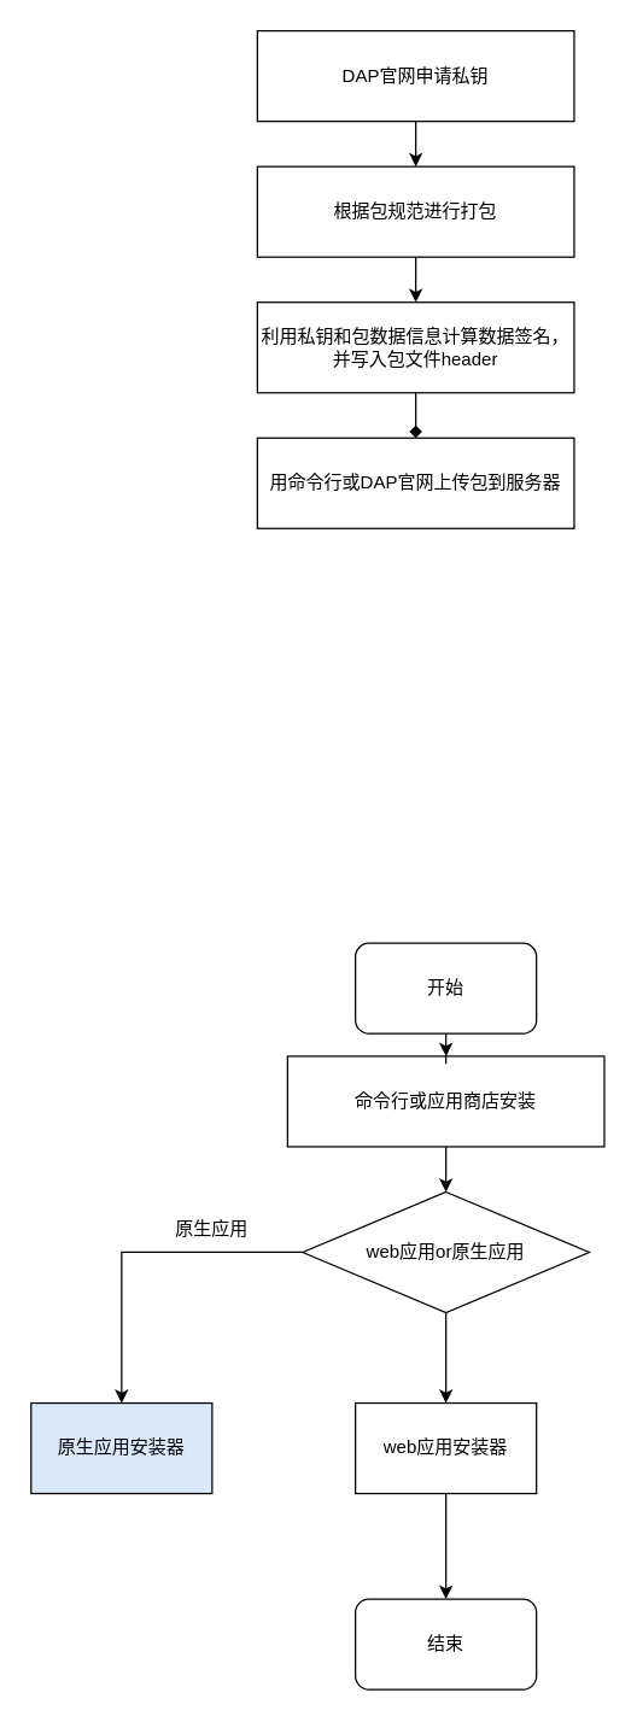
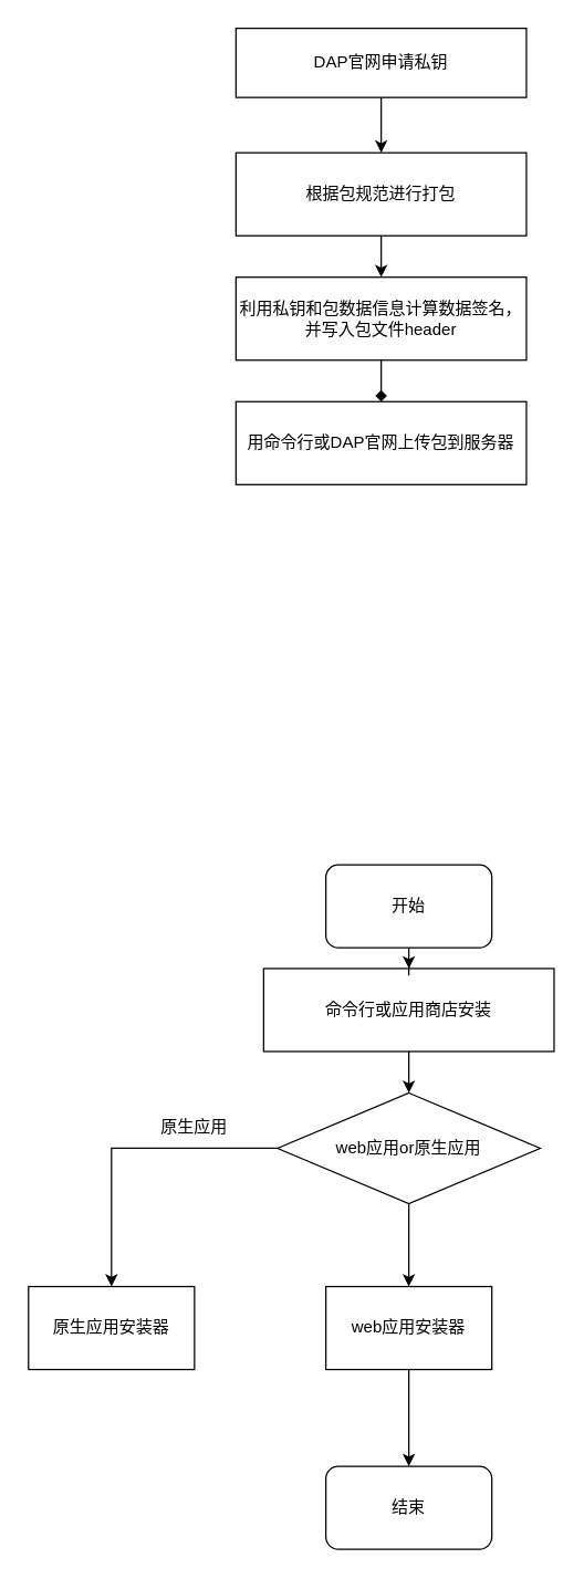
  <mxCell id="0" />
  <mxCell id="1" parent="0" />
  <mxCell id="2" value="" style="edgeStyle=orthogonalEdgeStyle;rounded=0;orthogonalLoop=1;jettySize=auto;html=1;" edge="1" parent="1" source="3" target="5"><mxGeometry relative="1" as="geometry" /></mxCell>
- <mxCell id="3" value="DAP官网申请私钥" style="rounded=0;whiteSpace=wrap;html=1;" vertex="1" parent="1"><mxGeometry x="170" y="20" width="210" height="60" as="geometry" /></mxCell>
+ <mxCell id="3" value="DAP官网申请私钥" style="rounded=0;whiteSpace=wrap;html=1;" vertex="1" parent="1"><mxGeometry x="170" y="20" width="210" height="50" as="geometry" /></mxCell>
  <mxCell id="4" value="" style="edgeStyle=orthogonalEdgeStyle;rounded=0;orthogonalLoop=1;jettySize=auto;html=1;" edge="1" parent="1" source="5" target="7"><mxGeometry relative="1" as="geometry" /></mxCell>
  <mxCell id="5" value="根据包规范进行打包" style="rounded=0;whiteSpace=wrap;html=1;" vertex="1" parent="1"><mxGeometry x="170" y="110" width="210" height="60" as="geometry" /></mxCell>
  <mxCell id="6" value="" style="edgeStyle=orthogonalEdgeStyle;rounded=0;orthogonalLoop=1;jettySize=auto;html=1;endArrow=diamond;" edge="1" parent="1" source="7" target="8"><mxGeometry relative="1" as="geometry" /></mxCell>
  <mxCell id="7" value="利用私钥和包数据信息计算数据签名，并写入包文件header" style="rounded=0;whiteSpace=wrap;html=1;" vertex="1" parent="1"><mxGeometry x="170" y="200" width="210" height="60" as="geometry" /></mxCell>
  <mxCell id="8" value="用命令行或DAP官网上传包到服务器" style="rounded=0;whiteSpace=wrap;html=1;" vertex="1" parent="1"><mxGeometry x="170" y="290" width="210" height="60" as="geometry" /></mxCell>
  <mxCell id="9" value="" style="edgeStyle=orthogonalEdgeStyle;rounded=0;orthogonalLoop=1;jettySize=auto;html=1;" edge="1" parent="1" source="10"><mxGeometry relative="1" as="geometry"><mxPoint x="295" y="790" as="targetPoint" /></mxGeometry></mxCell>
  <mxCell id="10" value="命令行或应用商店安装" style="rounded=0;whiteSpace=wrap;html=1;" vertex="1" parent="1"><mxGeometry x="190" y="700" width="210" height="60" as="geometry" /></mxCell>
  <mxCell id="11" value="" style="edgeStyle=orthogonalEdgeStyle;rounded=0;orthogonalLoop=1;jettySize=auto;html=1;" edge="1" parent="1" source="12" target="14"><mxGeometry relative="1" as="geometry" /></mxCell>
  <mxCell id="12" value="web应用or原生应用" style="rhombus;whiteSpace=wrap;html=1;" vertex="1" parent="1"><mxGeometry x="200" y="790" width="190" height="80" as="geometry" /></mxCell>
  <mxCell id="13" value="" style="edgeStyle=orthogonalEdgeStyle;rounded=0;orthogonalLoop=1;jettySize=auto;html=1;" edge="1" parent="1" source="14" target="18"><mxGeometry relative="1" as="geometry" /></mxCell>
  <mxCell id="14" value="web应用安装器" style="rounded=0;whiteSpace=wrap;html=1;" vertex="1" parent="1"><mxGeometry x="235" y="930" width="120" height="60" as="geometry" /></mxCell>
- <mxCell id="15" value="原生应用安装器" style="rounded=0;whiteSpace=wrap;html=1;fillColor=#dae8fc;" vertex="1" parent="1"><mxGeometry x="20" y="930" width="120" height="60" as="geometry" /></mxCell>
+ <mxCell id="15" value="原生应用安装器" style="rounded=0;whiteSpace=wrap;html=1;" vertex="1" parent="1"><mxGeometry x="20" y="930" width="120" height="60" as="geometry" /></mxCell>
  <mxCell id="16" value="" style="endArrow=classic;html=1;rounded=0;exitX=0;exitY=0.5;exitDx=0;exitDy=0;entryX=0.5;entryY=0;entryDx=0;entryDy=0;" edge="1" parent="1" source="12" target="15"><mxGeometry width="50" height="50" relative="1" as="geometry"><mxPoint x="80" y="870" as="sourcePoint" /><mxPoint x="130" y="880" as="targetPoint" /><Array as="points"><mxPoint x="80" y="830" /></Array></mxGeometry></mxCell>
  <mxCell id="17" value="原生应用" style="text;html=1;strokeColor=none;fillColor=none;align=center;verticalAlign=middle;whiteSpace=wrap;rounded=0;" vertex="1" parent="1"><mxGeometry x="110" y="800" width="60" height="30" as="geometry" /></mxCell>
  <mxCell id="18" value="结束" style="rounded=1;whiteSpace=wrap;html=1;" vertex="1" parent="1"><mxGeometry x="235" y="1060" width="120" height="60" as="geometry" /></mxCell>
  <mxCell id="19" value="" style="edgeStyle=orthogonalEdgeStyle;rounded=0;orthogonalLoop=1;jettySize=auto;html=1;" edge="1" parent="1" source="20" target="10"><mxGeometry relative="1" as="geometry" /></mxCell>
  <mxCell id="20" value="开始" style="rounded=1;whiteSpace=wrap;html=1;" vertex="1" parent="1"><mxGeometry x="235" y="625" width="120" height="60" as="geometry" /></mxCell>
